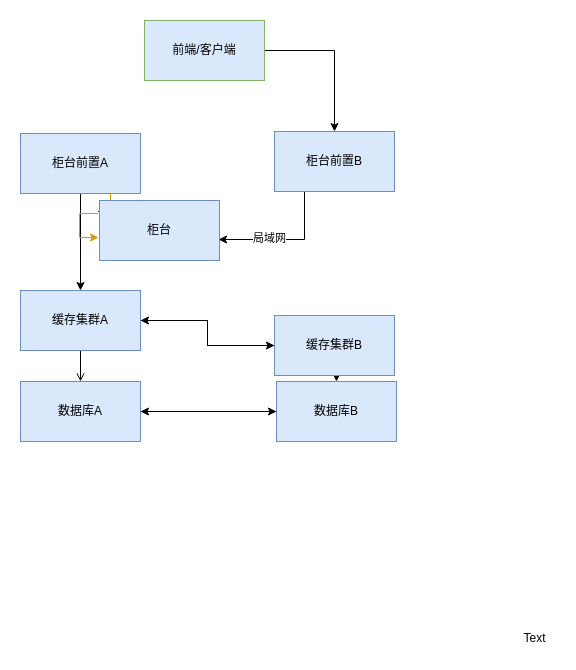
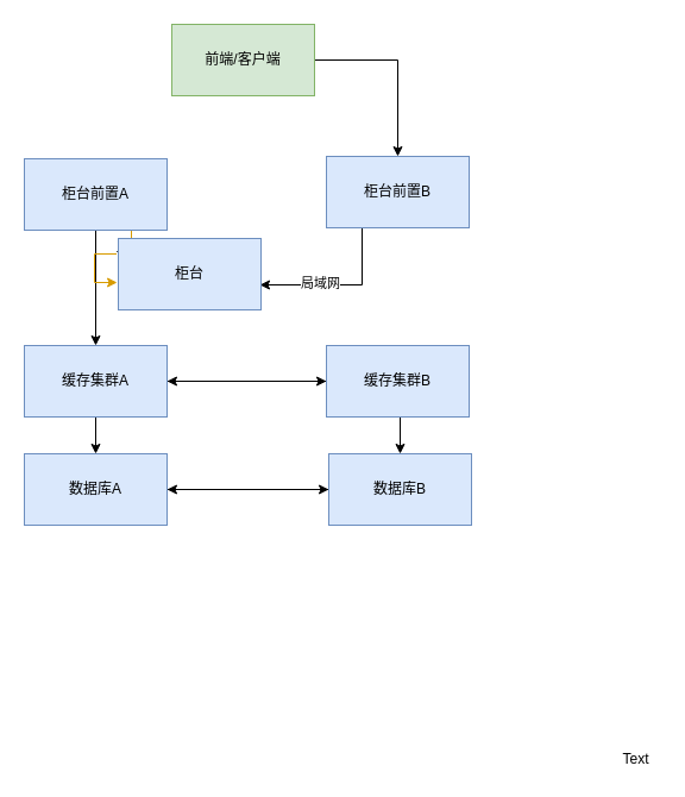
  <mxCell id="0" />
  <mxCell id="1" parent="0" />
  <mxCell id="2" style="edgeStyle=orthogonalEdgeStyle;rounded=0;orthogonalLoop=1;jettySize=auto;html=1;exitX=0.5;exitY=1;exitDx=0;exitDy=0;entryX=0.5;entryY=0;entryDx=0;entryDy=0;" edge="1" parent="1" source="5" target="11"><mxGeometry relative="1" as="geometry" /></mxCell>
  <mxCell id="3" style="edgeStyle=orthogonalEdgeStyle;rounded=0;orthogonalLoop=1;jettySize=auto;html=1;exitX=0.75;exitY=1;exitDx=0;exitDy=0;entryX=-0.008;entryY=0.617;entryDx=0;entryDy=0;entryPerimeter=0;fillColor=#ffe6cc;strokeColor=#d79b00;" edge="1" parent="1" source="5" target="15"><mxGeometry relative="1" as="geometry" /></mxCell>
  <mxCell id="4" value="专线" style="edgeLabel;html=1;align=center;verticalAlign=middle;resizable=0;points=[];" vertex="1" connectable="0" parent="3"><mxGeometry x="-0.588" y="-3" relative="1" as="geometry"><mxPoint as="offset" /></mxGeometry></mxCell>
  <mxCell id="5" value="柜台前置A" style="rounded=0;whiteSpace=wrap;html=1;fillColor=#dae8fc;strokeColor=#6c8ebf;" vertex="1" parent="1"><mxGeometry x="20" y="133" width="120" height="60" as="geometry" /></mxCell>
  <mxCell id="6" style="edgeStyle=orthogonalEdgeStyle;rounded=0;orthogonalLoop=1;jettySize=auto;html=1;exitX=0.25;exitY=1;exitDx=0;exitDy=0;entryX=0.992;entryY=0.65;entryDx=0;entryDy=0;entryPerimeter=0;" edge="1" parent="1" source="8" target="15"><mxGeometry relative="1" as="geometry" /></mxCell>
  <mxCell id="7" value="局域网" style="edgeLabel;html=1;align=center;verticalAlign=middle;resizable=0;points=[];" vertex="1" connectable="0" parent="6"><mxGeometry x="0.251" y="-2" relative="1" as="geometry"><mxPoint as="offset" /></mxGeometry></mxCell>
  <mxCell id="8" value="柜台前置B" style="rounded=0;whiteSpace=wrap;html=1;fillColor=#dae8fc;strokeColor=#6c8ebf;" vertex="1" parent="1"><mxGeometry x="274" y="131" width="120" height="60" as="geometry" /></mxCell>
  <mxCell id="9" style="edgeStyle=orthogonalEdgeStyle;rounded=0;orthogonalLoop=1;jettySize=auto;html=1;exitX=1;exitY=0.5;exitDx=0;exitDy=0;entryX=0;entryY=0.5;entryDx=0;entryDy=0;" edge="1" parent="1" source="11" target="14"><mxGeometry relative="1" as="geometry" /></mxCell>
- <mxCell id="10" style="edgeStyle=orthogonalEdgeStyle;rounded=0;orthogonalLoop=1;jettySize=auto;html=1;exitX=0.5;exitY=1;exitDx=0;exitDy=0;entryX=0.5;entryY=0;entryDx=0;entryDy=0;endArrow=open;" edge="1" parent="1" source="11" target="17"><mxGeometry relative="1" as="geometry" /></mxCell>
+ <mxCell id="10" style="edgeStyle=orthogonalEdgeStyle;rounded=0;orthogonalLoop=1;jettySize=auto;html=1;exitX=0.5;exitY=1;exitDx=0;exitDy=0;entryX=0.5;entryY=0;entryDx=0;entryDy=0;" edge="1" parent="1" source="11" target="17"><mxGeometry relative="1" as="geometry" /></mxCell>
  <mxCell id="11" value="缓存集群A" style="rounded=0;whiteSpace=wrap;html=1;fillColor=#dae8fc;strokeColor=#6c8ebf;" vertex="1" parent="1"><mxGeometry x="20" y="290" width="120" height="60" as="geometry" /></mxCell>
  <mxCell id="12" style="edgeStyle=orthogonalEdgeStyle;rounded=0;orthogonalLoop=1;jettySize=auto;html=1;exitX=0;exitY=0.5;exitDx=0;exitDy=0;entryX=1;entryY=0.5;entryDx=0;entryDy=0;" edge="1" parent="1" source="14" target="11"><mxGeometry relative="1" as="geometry" /></mxCell>
  <mxCell id="13" style="edgeStyle=orthogonalEdgeStyle;rounded=0;orthogonalLoop=1;jettySize=auto;html=1;exitX=0.5;exitY=1;exitDx=0;exitDy=0;entryX=0.5;entryY=0;entryDx=0;entryDy=0;" edge="1" parent="1" source="14" target="19"><mxGeometry relative="1" as="geometry" /></mxCell>
- <mxCell id="14" value="缓存集群B" style="rounded=0;whiteSpace=wrap;html=1;fillColor=#dae8fc;strokeColor=#6c8ebf;" vertex="1" parent="1"><mxGeometry x="274" y="315" width="120" height="60" as="geometry" /></mxCell>
+ <mxCell id="14" value="缓存集群B" style="rounded=0;whiteSpace=wrap;html=1;fillColor=#dae8fc;strokeColor=#6c8ebf;" vertex="1" parent="1"><mxGeometry x="274" y="290" width="120" height="60" as="geometry" /></mxCell>
  <mxCell id="15" value="柜台" style="rounded=0;whiteSpace=wrap;html=1;fillColor=#dae8fc;strokeColor=#6c8ebf;" vertex="1" parent="1"><mxGeometry x="99" y="200" width="120" height="60" as="geometry" /></mxCell>
  <mxCell id="16" style="edgeStyle=orthogonalEdgeStyle;rounded=0;orthogonalLoop=1;jettySize=auto;html=1;exitX=1;exitY=0.5;exitDx=0;exitDy=0;entryX=0;entryY=0.5;entryDx=0;entryDy=0;" edge="1" parent="1" source="17" target="19"><mxGeometry relative="1" as="geometry" /></mxCell>
  <mxCell id="17" value="数据库A" style="rounded=0;whiteSpace=wrap;html=1;fillColor=#dae8fc;strokeColor=#6c8ebf;" vertex="1" parent="1"><mxGeometry x="20" y="381" width="120" height="60" as="geometry" /></mxCell>
  <mxCell id="18" style="edgeStyle=orthogonalEdgeStyle;rounded=0;orthogonalLoop=1;jettySize=auto;html=1;exitX=0;exitY=0.5;exitDx=0;exitDy=0;entryX=1;entryY=0.5;entryDx=0;entryDy=0;" edge="1" parent="1" source="19" target="17"><mxGeometry relative="1" as="geometry" /></mxCell>
  <mxCell id="19" value="数据库B" style="rounded=0;whiteSpace=wrap;html=1;fillColor=#dae8fc;strokeColor=#6c8ebf;" vertex="1" parent="1"><mxGeometry x="276" y="381" width="120" height="60" as="geometry" /></mxCell>
  <mxCell id="20" value="Text" style="text;html=1;align=center;verticalAlign=middle;resizable=0;points=[];autosize=1;strokeColor=none;" vertex="1" parent="1"><mxGeometry x="514" y="628" width="40" height="20" as="geometry" /></mxCell>
  <mxCell id="21" style="edgeStyle=orthogonalEdgeStyle;rounded=0;orthogonalLoop=1;jettySize=auto;html=1;exitX=1;exitY=0.5;exitDx=0;exitDy=0;entryX=0.5;entryY=0;entryDx=0;entryDy=0;" edge="1" parent="1" source="22" target="8"><mxGeometry relative="1" as="geometry" /></mxCell>
- <mxCell id="22" value="前端/客户端" style="rounded=0;whiteSpace=wrap;html=1;fillColor=#dae8fc;strokeColor=#82b366;" vertex="1" parent="1"><mxGeometry x="144" y="20" width="120" height="60" as="geometry" /></mxCell>
+ <mxCell id="22" value="前端/客户端" style="rounded=0;whiteSpace=wrap;html=1;fillColor=#d5e8d4;strokeColor=#82b366;" vertex="1" parent="1"><mxGeometry x="144" y="20" width="120" height="60" as="geometry" /></mxCell>
